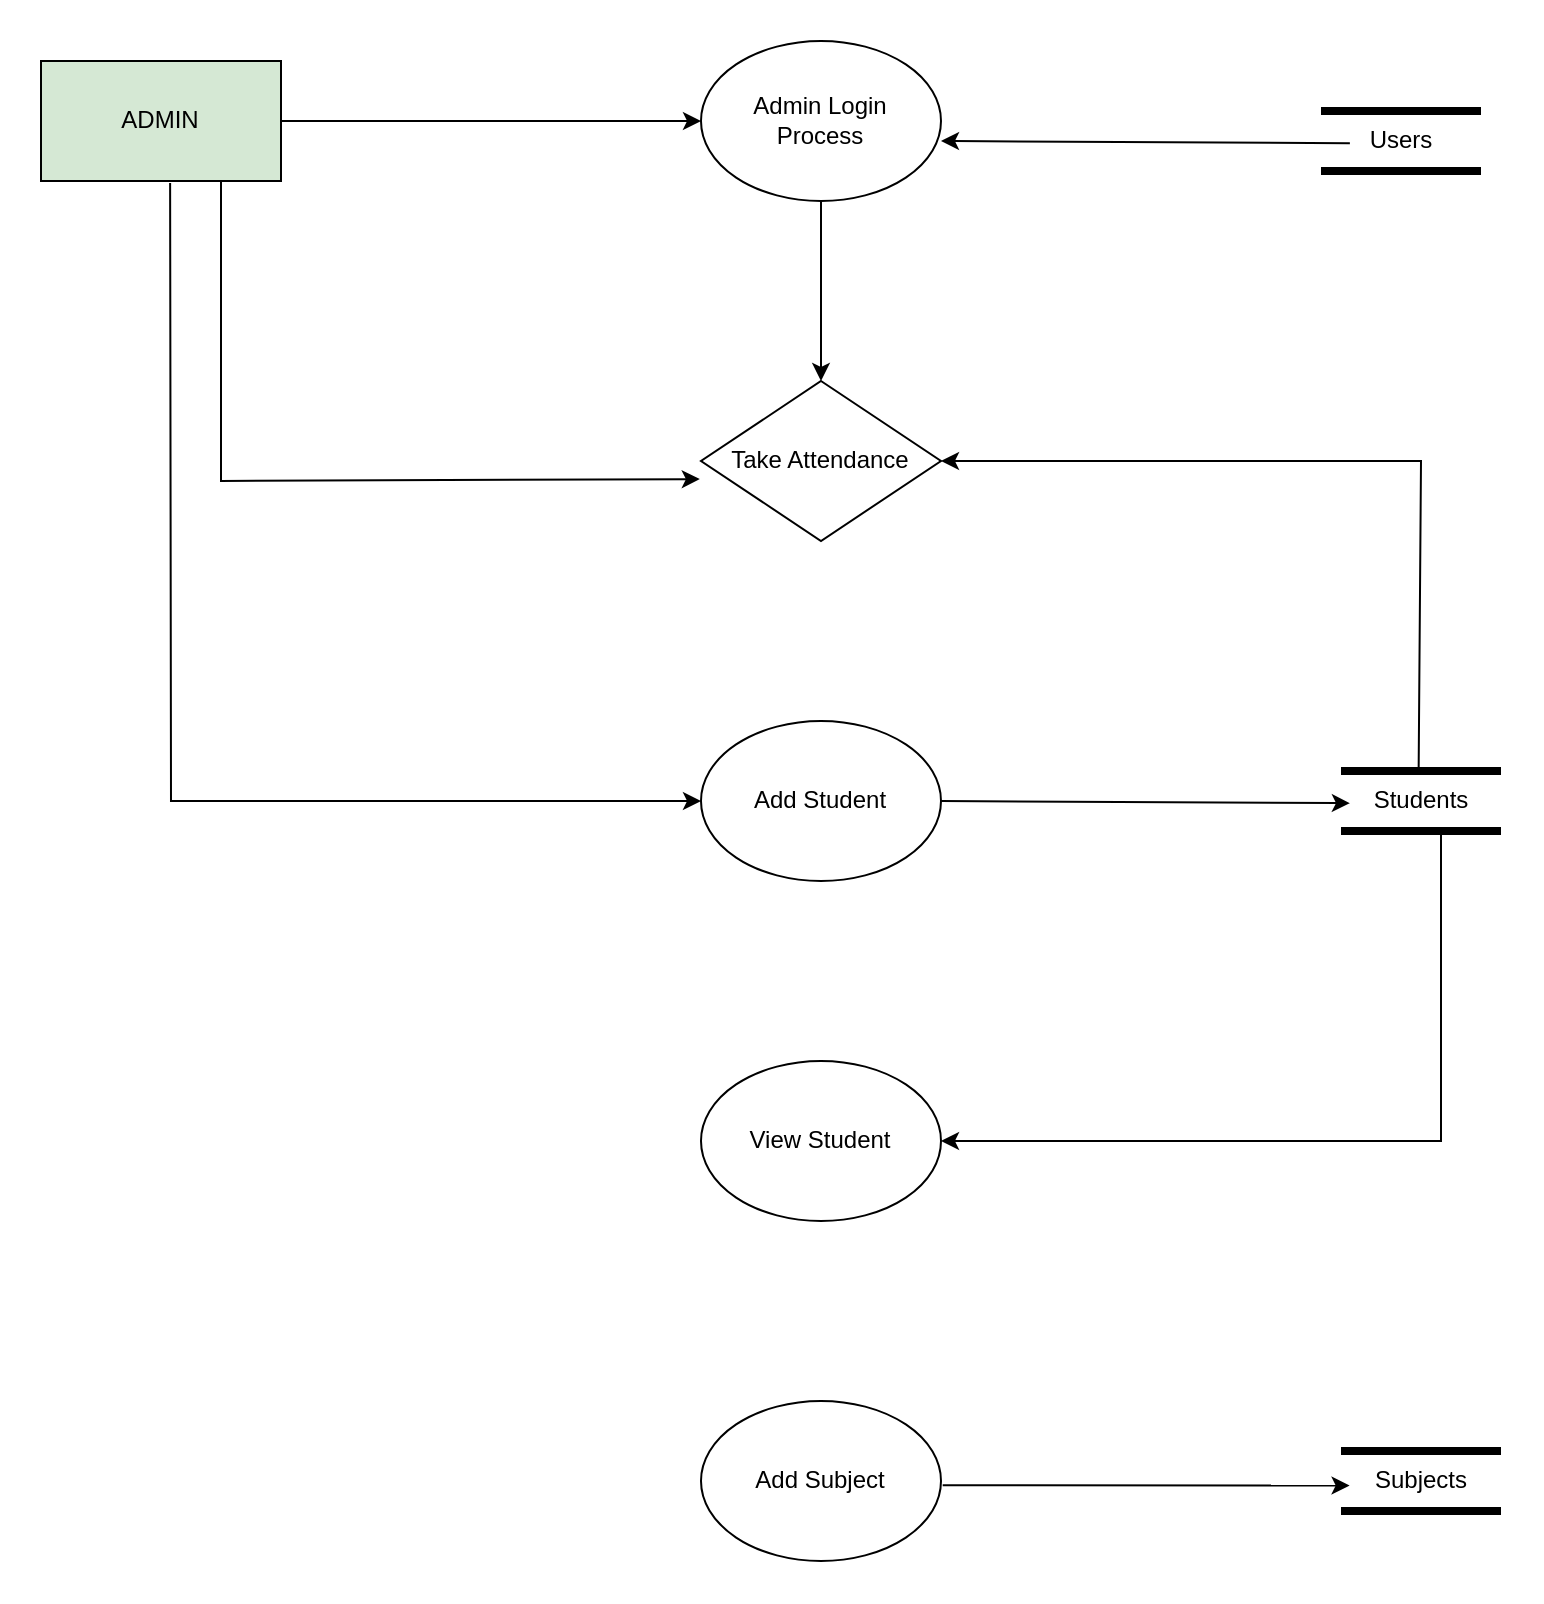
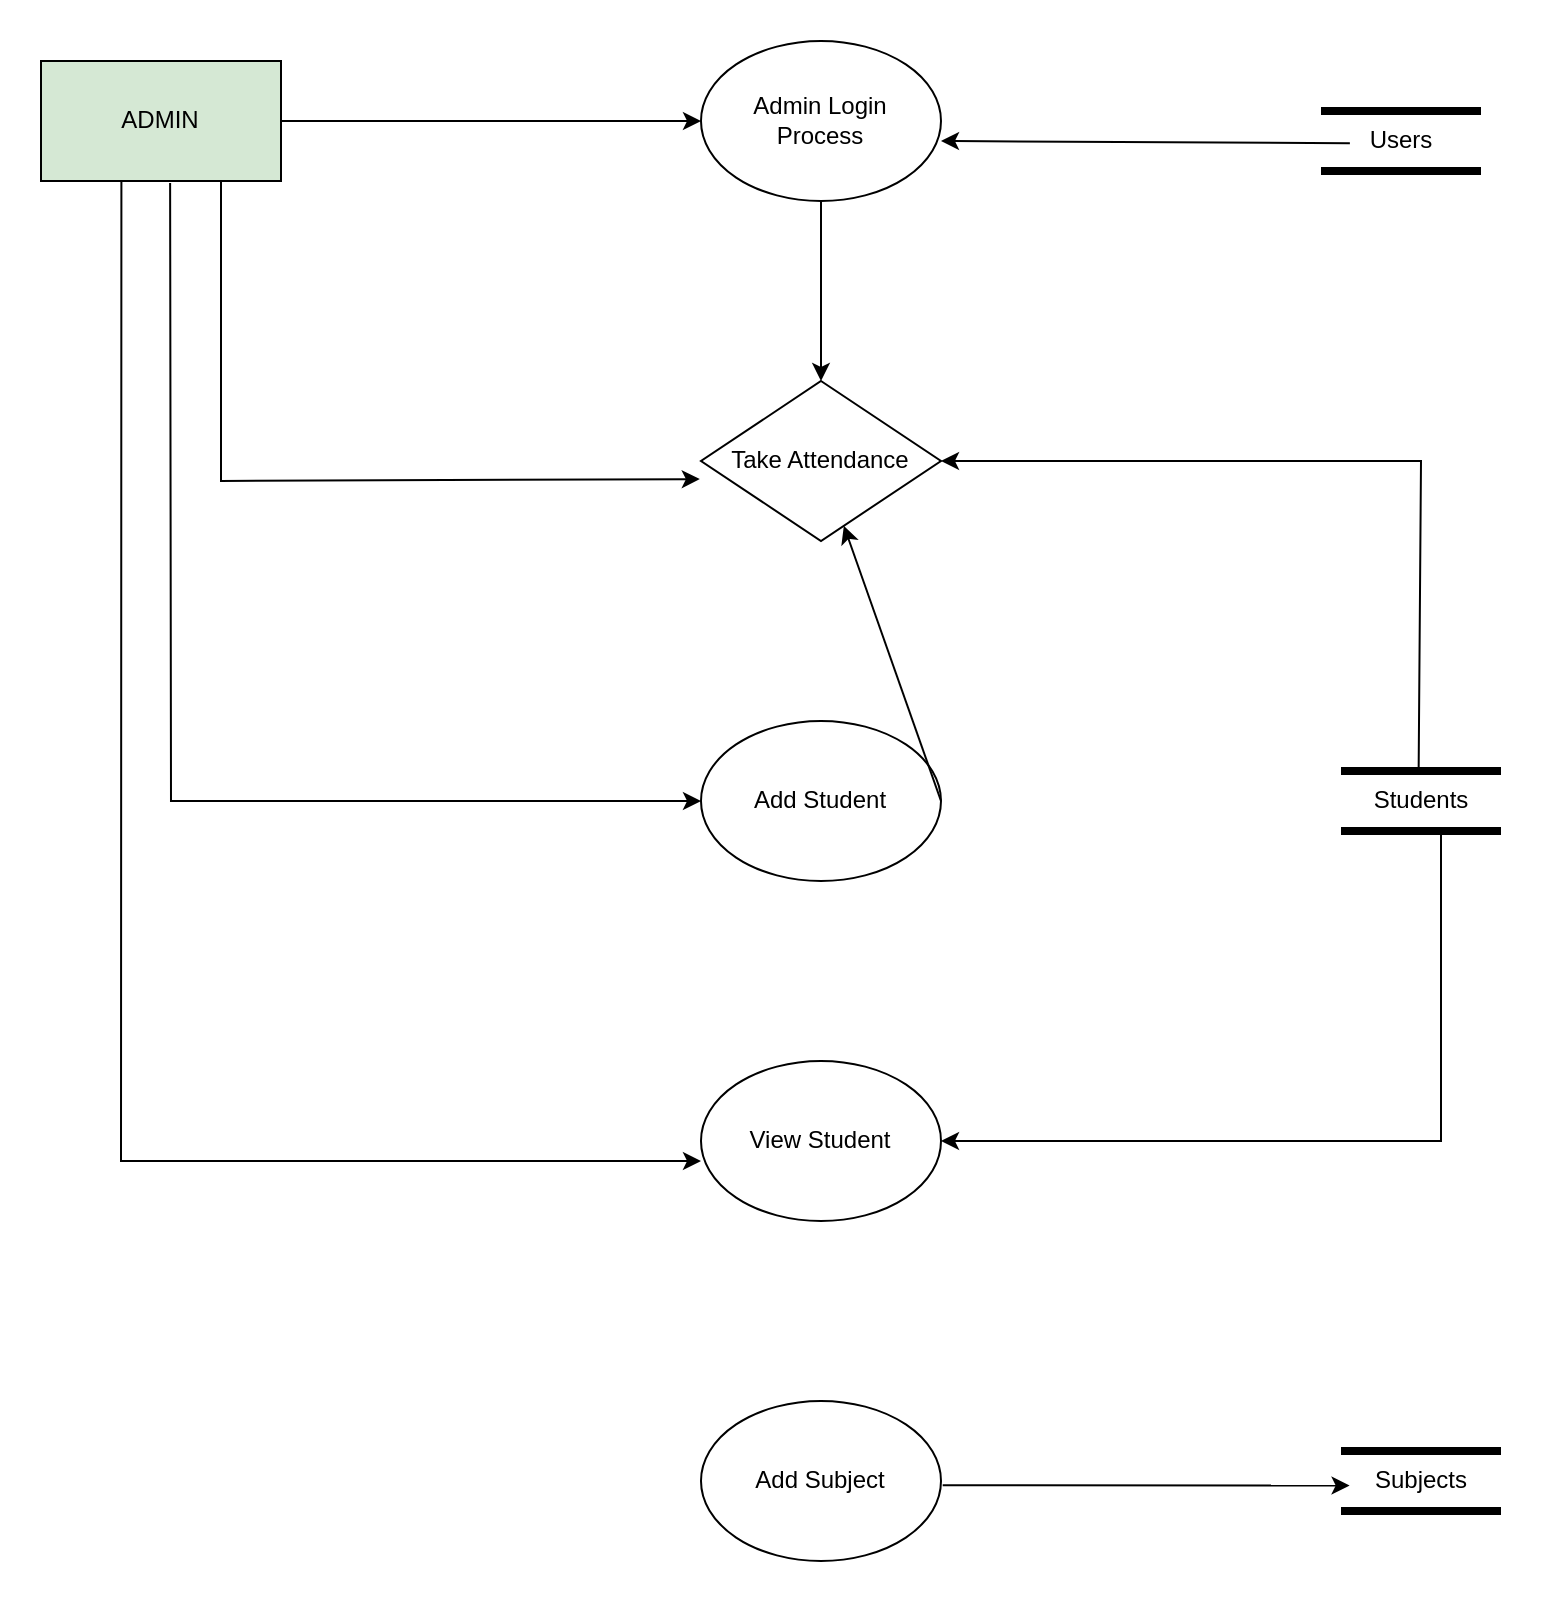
  <mxCell id="0" />
  <mxCell id="1" parent="0" />
  <mxCell id="2" value="ADMIN" style="rounded=0;whiteSpace=wrap;html=1;fillColor=#d5e8d4;" vertex="1" parent="1"><mxGeometry x="20" y="30" width="120" height="60" as="geometry" /></mxCell>
  <mxCell id="3" value="&lt;div&gt;Admin Login&lt;/div&gt;&lt;div&gt; Process&lt;/div&gt;" style="ellipse;whiteSpace=wrap;html=1;" vertex="1" parent="1"><mxGeometry x="350" y="20" width="120" height="80" as="geometry" /></mxCell>
  <mxCell id="4" value="Take Attendance" style="rhombus;whiteSpace=wrap;html=1;" vertex="1" parent="1"><mxGeometry x="350" y="190" width="120" height="80" as="geometry" /></mxCell>
  <mxCell id="5" value="Add Student" style="ellipse;whiteSpace=wrap;html=1;" vertex="1" parent="1"><mxGeometry x="350" y="360" width="120" height="80" as="geometry" /></mxCell>
  <mxCell id="6" value="View Student" style="ellipse;whiteSpace=wrap;html=1;" vertex="1" parent="1"><mxGeometry x="350" y="530" width="120" height="80" as="geometry" /></mxCell>
  <mxCell id="7" value="Add Subject" style="ellipse;whiteSpace=wrap;html=1;" vertex="1" parent="1"><mxGeometry x="350" y="700" width="120" height="80" as="geometry" /></mxCell>
  <mxCell id="8" value="" style="endArrow=classic;html=1;rounded=0;exitX=1;exitY=0.5;exitDx=0;exitDy=0;entryX=0;entryY=0.5;entryDx=0;entryDy=0;" edge="1" parent="1" source="2" target="3"><mxGeometry width="50" height="50" relative="1" as="geometry"><mxPoint x="340" y="200" as="sourcePoint" /><mxPoint x="390" y="150" as="targetPoint" /></mxGeometry></mxCell>
  <mxCell id="9" value="" style="endArrow=classic;html=1;rounded=0;entryX=-0.005;entryY=0.613;entryDx=0;entryDy=0;entryPerimeter=0;exitX=0.75;exitY=1;exitDx=0;exitDy=0;" edge="1" parent="1" source="2" target="4"><mxGeometry width="50" height="50" relative="1" as="geometry"><mxPoint x="150" y="260" as="sourcePoint" /><mxPoint x="200" y="210" as="targetPoint" /><Array as="points"><mxPoint x="110" y="240" /></Array></mxGeometry></mxCell>
  <mxCell id="10" value="" style="endArrow=classic;html=1;rounded=0;entryX=0;entryY=0.5;entryDx=0;entryDy=0;exitX=0.538;exitY=1.017;exitDx=0;exitDy=0;exitPerimeter=0;" edge="1" parent="1" source="2" target="5"><mxGeometry width="50" height="50" relative="1" as="geometry"><mxPoint x="120" y="100" as="sourcePoint" /><mxPoint x="359.4" y="249.04" as="targetPoint" /><Array as="points"><mxPoint x="85" y="400" /></Array></mxGeometry></mxCell>
+ <mxCell id="11" value="" style="endArrow=classic;html=1;rounded=0;entryX=0;entryY=0.625;entryDx=0;entryDy=0;exitX=0.335;exitY=1.003;exitDx=0;exitDy=0;exitPerimeter=0;entryPerimeter=0;" edge="1" parent="1" source="2" target="6"><mxGeometry width="50" height="50" relative="1" as="geometry"><mxPoint x="90" y="100" as="sourcePoint" /><mxPoint x="360" y="410" as="targetPoint" /><Array as="points"><mxPoint x="60" y="580" /></Array></mxGeometry></mxCell>
  <mxCell id="12" value="" style="line;strokeWidth=4;html=1;perimeter=backbonePerimeter;points=[];outlineConnect=0;" vertex="1" parent="1"><mxGeometry x="660" y="50" width="80" height="10" as="geometry" /></mxCell>
  <mxCell id="13" value="" style="line;strokeWidth=4;html=1;perimeter=backbonePerimeter;points=[];outlineConnect=0;" vertex="1" parent="1"><mxGeometry x="660" y="80" width="80" height="10" as="geometry" /></mxCell>
  <mxCell id="14" value="Users" style="text;html=1;resizable=0;autosize=1;align=center;verticalAlign=middle;points=[];fillColor=none;strokeColor=none;rounded=0;" vertex="1" parent="1"><mxGeometry x="675" y="55" width="50" height="30" as="geometry" /></mxCell>
  <mxCell id="15" value="" style="endArrow=classic;html=1;rounded=0;exitX=-0.011;exitY=0.536;exitDx=0;exitDy=0;exitPerimeter=0;entryX=1;entryY=0.625;entryDx=0;entryDy=0;entryPerimeter=0;" edge="1" parent="1" source="14" target="3"><mxGeometry width="50" height="50" relative="1" as="geometry"><mxPoint x="650" y="60" as="sourcePoint" /><mxPoint x="470" y="60" as="targetPoint" /></mxGeometry></mxCell>
  <mxCell id="16" value="" style="line;strokeWidth=4;html=1;perimeter=backbonePerimeter;points=[];outlineConnect=0;" vertex="1" parent="1"><mxGeometry x="670" y="380" width="80" height="10" as="geometry" /></mxCell>
  <mxCell id="17" value="" style="line;strokeWidth=4;html=1;perimeter=backbonePerimeter;points=[];outlineConnect=0;" vertex="1" parent="1"><mxGeometry x="670" y="410" width="80" height="10" as="geometry" /></mxCell>
  <mxCell id="18" value="Students" style="text;html=1;resizable=0;autosize=1;align=center;verticalAlign=middle;points=[];fillColor=none;strokeColor=none;rounded=0;" vertex="1" parent="1"><mxGeometry x="675" y="385" width="70" height="30" as="geometry" /></mxCell>
  <mxCell id="19" value="" style="endArrow=classic;html=1;rounded=0;entryX=1;entryY=0.5;entryDx=0;entryDy=0;exitX=0.483;exitY=0.037;exitDx=0;exitDy=0;exitPerimeter=0;" edge="1" parent="1" source="18" target="4"><mxGeometry width="50" height="50" relative="1" as="geometry"><mxPoint x="640" y="320" as="sourcePoint" /><mxPoint x="690" y="270" as="targetPoint" /><Array as="points"><mxPoint x="710" y="230" /></Array></mxGeometry></mxCell>
- <mxCell id="20" value="" style="endArrow=classic;html=1;rounded=0;exitX=1;exitY=0.5;exitDx=0;exitDy=0;entryX=-0.008;entryY=0.536;entryDx=0;entryDy=0;entryPerimeter=0;" edge="1" parent="1" source="5" target="18"><mxGeometry width="50" height="50" relative="1" as="geometry"><mxPoint x="540" y="440" as="sourcePoint" /><mxPoint x="590" y="390" as="targetPoint" /></mxGeometry></mxCell>
+ <mxCell id="20" value="" style="endArrow=classic;html=1;rounded=0;exitX=1;exitY=0.5;exitDx=0;exitDy=0;" edge="1" parent="1" source="5" target="4"><mxGeometry width="50" height="50" relative="1" as="geometry"><mxPoint x="540" y="440" as="sourcePoint" /><mxPoint x="590" y="390" as="targetPoint" /></mxGeometry></mxCell>
  <mxCell id="21" value="" style="endArrow=classic;html=1;rounded=0;entryX=1;entryY=0.5;entryDx=0;entryDy=0;" edge="1" parent="1" source="17" target="6"><mxGeometry width="50" height="50" relative="1" as="geometry"><mxPoint x="720" y="430" as="sourcePoint" /><mxPoint x="670" y="550" as="targetPoint" /><Array as="points"><mxPoint x="720" y="570" /></Array></mxGeometry></mxCell>
  <mxCell id="22" value="" style="line;strokeWidth=4;html=1;perimeter=backbonePerimeter;points=[];outlineConnect=0;" vertex="1" parent="1"><mxGeometry x="670" y="720" width="80" height="10" as="geometry" /></mxCell>
  <mxCell id="23" value="" style="line;strokeWidth=4;html=1;perimeter=backbonePerimeter;points=[];outlineConnect=0;" vertex="1" parent="1"><mxGeometry x="670" y="750" width="80" height="10" as="geometry" /></mxCell>
  <mxCell id="24" value="Subjects" style="text;html=1;resizable=0;autosize=1;align=center;verticalAlign=middle;points=[];fillColor=none;strokeColor=none;rounded=0;" vertex="1" parent="1"><mxGeometry x="675" y="725" width="70" height="30" as="geometry" /></mxCell>
  <mxCell id="25" value="" style="endArrow=classic;html=1;rounded=0;exitX=1.007;exitY=0.527;exitDx=0;exitDy=0;entryX=-0.01;entryY=0.576;entryDx=0;entryDy=0;entryPerimeter=0;exitPerimeter=0;" edge="1" parent="1" source="7" target="24"><mxGeometry width="50" height="50" relative="1" as="geometry"><mxPoint x="530" y="780" as="sourcePoint" /><mxPoint x="580" y="730" as="targetPoint" /></mxGeometry></mxCell>
  <mxCell id="26" value="" style="endArrow=classic;html=1;rounded=0;entryX=0.5;entryY=0;entryDx=0;entryDy=0;exitX=0.5;exitY=1;exitDx=0;exitDy=0;" edge="1" parent="1" source="3" target="4"><mxGeometry width="50" height="50" relative="1" as="geometry"><mxPoint x="380" y="170" as="sourcePoint" /><mxPoint x="430" y="120" as="targetPoint" /></mxGeometry></mxCell>
